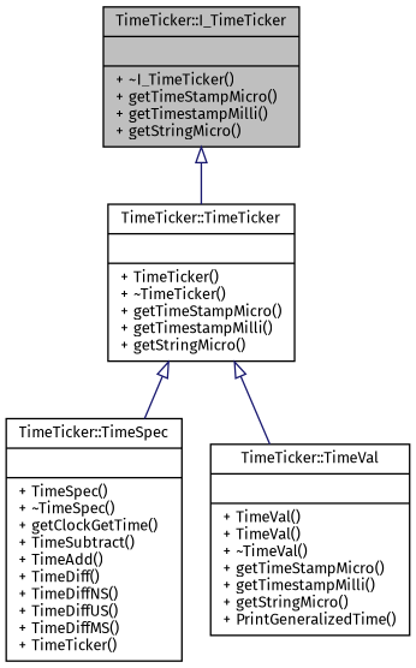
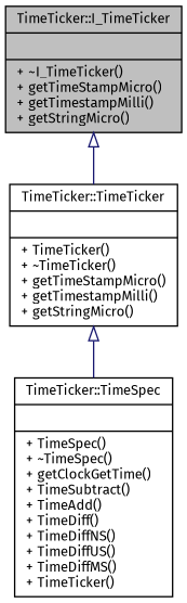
  digraph {
    fontname="Fira Sans"
    node [color=black fillcolor=white fontname="Fira Sans" fontsize=10 shape=record style=filled]
    edge [arrowtail=onormal color=midnightblue dir=back fontname="Fira Sans" fontsize=10 labelfontname=Helvetica labelfontsize=10 style=solid]
    n1 [fillcolor=grey75 fontcolor=black height=0.2 label="{TimeTicker::I_TimeTicker\n||+ ~I_TimeTicker()\l+ getTimeStampMicro()\l+ getTimestampMilli()\l+ getStringMicro()\l}" width=0.4]
    n2 [height=0.2 label="{TimeTicker::TimeTicker\n||+ TimeTicker()\l+ ~TimeTicker()\l+ getTimeStampMicro()\l+ getTimestampMilli()\l+ getStringMicro()\l}" width=0.4]
    n3 [height=0.2 label="{TimeTicker::TimeSpec\n||+ TimeSpec()\l+ ~TimeSpec()\l+ getClockGetTime()\l+ TimeSubtract()\l+ TimeAdd()\l+ TimeDiff()\l+ TimeDiffNS()\l+ TimeDiffUS()\l+ TimeDiffMS()\l+ TimeTicker()\l}" width=0.4]
-   n4 [height=0.2 label="{TimeTicker::TimeVal\n||+ TimeVal()\l+ TimeVal()\l+ ~TimeVal()\l+ getTimeStampMicro()\l+ getTimestampMilli()\l+ getStringMicro()\l+ PrintGeneralizedTime()\l}" width=0.4]
    n1 -> n2
    n2 -> n3
-   n2 -> n4
  }
